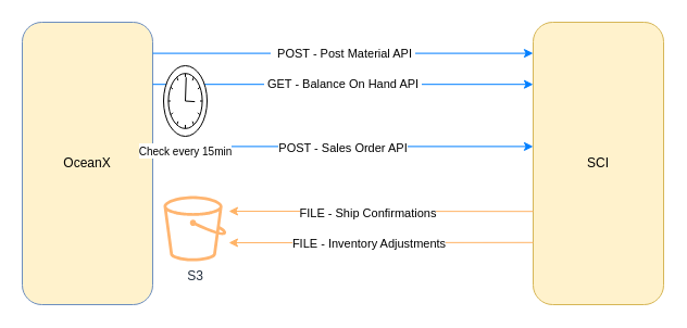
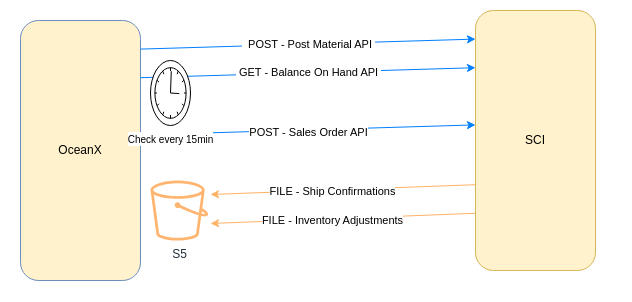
  <mxCell id="0" />
  <mxCell id="1" parent="0" />
  <mxCell id="2" value="OceanX" style="rounded=1;whiteSpace=wrap;html=1;points=[[0,0,0,0,0],[0,0.25,0,0,0],[0,0.5,0,0,0],[0,0.75,0,0,0],[0,1,0,0,0],[0.25,0,0,0,0],[0.25,1,0,0,0],[0.5,0,0,0,0],[0.5,1,0,0,0],[0.75,0,0,0,0],[0.75,1,0,0,0],[1,0,0,0,0],[1,0.11,0,0,0],[1,0.22,0,0,0],[1,0.25,0,0,0],[1,0.33,0,0,0],[1,0.44,0,0,0],[1,0.5,0,0,0],[1,0.56,0,0,0],[1,0.67,0,0,0],[1,0.75,0,0,0],[1,0.78,0,0,0],[1,0.89,0,0,0],[1,1,0,0,0]];fillColor=#fff2cc;strokeColor=#6c8ebf;" parent="1" vertex="1"><mxGeometry x="20" y="20" width="120" height="260" as="geometry" /></mxCell>
- <mxCell id="3" value="SCI" style="rounded=1;whiteSpace=wrap;html=1;points=[[0,0,0,0,0],[0,0.11,0,0,0],[0,0.22,0,0,0],[0,0.25,0,0,0],[0,0.33,0,0,0],[0,0.44,0,0,0],[0,0.5,0,0,0],[0,0.56,0,0,0],[0,0.67,0,0,0],[0,0.75,0,0,0],[0,0.78,0,0,0],[0,0.89,0,0,0],[0,1,0,0,0],[0.25,0,0,0,0],[0.25,1,0,0,0],[0.5,0,0,0,0],[0.5,1,0,0,0],[0.75,0,0,0,0],[0.75,1,0,0,0],[1,0,0,0,0],[1,0.11,0,0,0],[1,0.22,0,0,0],[1,0.25,0,0,0],[1,0.33,0,0,0],[1,0.44,0,0,0],[1,0.5,0,0,0],[1,0.56,0,0,0],[1,0.67,0,0,0],[1,0.75,0,0,0],[1,0.78,0,0,0],[1,0.89,0,0,0],[1,1,0,0,0]];fillColor=#fff2cc;strokeColor=#d6b656;" parent="1" vertex="1"><mxGeometry x="490" y="20" width="120" height="260" as="geometry" /></mxCell>
+ <mxCell id="3" value="SCI" style="rounded=1;whiteSpace=wrap;html=1;points=[[0,0,0,0,0],[0,0.11,0,0,0],[0,0.22,0,0,0],[0,0.25,0,0,0],[0,0.33,0,0,0],[0,0.44,0,0,0],[0,0.5,0,0,0],[0,0.56,0,0,0],[0,0.67,0,0,0],[0,0.75,0,0,0],[0,0.78,0,0,0],[0,0.89,0,0,0],[0,1,0,0,0],[0.25,0,0,0,0],[0.25,1,0,0,0],[0.5,0,0,0,0],[0.5,1,0,0,0],[0.75,0,0,0,0],[0.75,1,0,0,0],[1,0,0,0,0],[1,0.11,0,0,0],[1,0.22,0,0,0],[1,0.25,0,0,0],[1,0.33,0,0,0],[1,0.44,0,0,0],[1,0.5,0,0,0],[1,0.56,0,0,0],[1,0.67,0,0,0],[1,0.75,0,0,0],[1,0.78,0,0,0],[1,0.89,0,0,0],[1,1,0,0,0]];fillColor=#fff2cc;strokeColor=#d6b656;" parent="1" vertex="1"><mxGeometry x="475" y="10" width="120" height="260" as="geometry" /></mxCell>
  <mxCell id="4" value="&lt;table class=&quot;NormalTable&quot;&gt;&lt;tbody&gt;&lt;tr&gt;&lt;td width=&quot;200&quot;&gt;&lt;span class=&quot;fontstyle0&quot;&gt;&amp;nbsp;POST - Post Material API&lt;/span&gt;&lt;/td&gt;&lt;/tr&gt;&lt;/tbody&gt;&lt;/table&gt;" style="endArrow=classic;html=1;rounded=0;exitX=1;exitY=0.11;exitDx=0;exitDy=0;exitPerimeter=0;entryX=0;entryY=0.11;entryDx=0;entryDy=0;entryPerimeter=0;strokeColor=#007FFF;" parent="1" source="2" target="3" edge="1"><mxGeometry width="50" height="50" relative="1" as="geometry"><mxPoint x="330" y="50" as="sourcePoint" /><mxPoint x="380" y="0" as="targetPoint" /></mxGeometry></mxCell>
  <mxCell id="5" value="" style="endArrow=classic;html=1;rounded=0;exitX=1;exitY=0.44;exitDx=0;exitDy=0;exitPerimeter=0;entryX=0;entryY=0.44;entryDx=0;entryDy=0;entryPerimeter=0;strokeColor=#007FFF;" parent="1" source="2" target="3" edge="1"><mxGeometry width="50" height="50" relative="1" as="geometry"><mxPoint x="330" y="50" as="sourcePoint" /><mxPoint x="380" y="0" as="targetPoint" /></mxGeometry></mxCell>
  <mxCell id="6" value="POST - Sales Order API" style="edgeLabel;html=1;align=center;verticalAlign=middle;resizable=0;points=[];" parent="5" vertex="1" connectable="0"><mxGeometry x="-0.123" y="-1" relative="1" as="geometry"><mxPoint x="21" as="offset" /></mxGeometry></mxCell>
  <mxCell id="7" value="" style="endArrow=classic;html=1;rounded=0;exitX=0;exitY=0.67;exitDx=0;exitDy=0;exitPerimeter=0;strokeColor=#FFB366;" parent="1" source="3" edge="1"><mxGeometry width="50" height="50" relative="1" as="geometry"><mxPoint x="330" y="50" as="sourcePoint" /><mxPoint x="210" y="194" as="targetPoint" /></mxGeometry></mxCell>
  <mxCell id="8" value="FILE - Ship Confirmations" style="edgeLabel;html=1;align=center;verticalAlign=middle;resizable=0;points=[];" parent="7" vertex="1" connectable="0"><mxGeometry x="0.088" y="1" relative="1" as="geometry"><mxPoint as="offset" /></mxGeometry></mxCell>
  <mxCell id="9" value="&lt;table class=&quot;NormalTable&quot;&gt;&lt;tbody&gt;&lt;tr&gt;&lt;td width=&quot;200&quot;&gt;&lt;span class=&quot;fontstyle0&quot;&gt;GET - Balance On Hand API&lt;/span&gt;&lt;/td&gt;&lt;/tr&gt;&lt;/tbody&gt;&lt;/table&gt;" style="endArrow=classic;html=1;rounded=0;exitX=1;exitY=0.22;exitDx=0;exitDy=0;exitPerimeter=0;entryX=0;entryY=0.22;entryDx=0;entryDy=0;entryPerimeter=0;strokeColor=#007FFF;" parent="1" source="2" target="3" edge="1"><mxGeometry width="50" height="50" relative="1" as="geometry"><mxPoint x="160" y="-119.4" as="sourcePoint" /><mxPoint x="500" y="-119.4" as="targetPoint" /><mxPoint as="offset" /></mxGeometry></mxCell>
  <mxCell id="10" value="" style="endArrow=classic;html=1;rounded=0;exitX=0;exitY=0.78;exitDx=0;exitDy=0;exitPerimeter=0;strokeColor=#FFB366;" parent="1" source="3" edge="1"><mxGeometry width="50" height="50" relative="1" as="geometry"><mxPoint x="500" y="32.4" as="sourcePoint" /><mxPoint x="210" y="223" as="targetPoint" /></mxGeometry></mxCell>
  <mxCell id="11" value="FILE - Inventory Adjustments" style="edgeLabel;html=1;align=center;verticalAlign=middle;resizable=0;points=[];" parent="10" vertex="1" connectable="0"><mxGeometry x="0.088" y="1" relative="1" as="geometry"><mxPoint as="offset" /></mxGeometry></mxCell>
  <mxCell id="12" style="edgeStyle=orthogonalEdgeStyle;rounded=0;orthogonalLoop=1;jettySize=auto;html=1;exitX=0.5;exitY=1;exitDx=0;exitDy=0;exitPerimeter=0;" edge="1" parent="1" source="3" target="3"><mxGeometry relative="1" as="geometry" /></mxCell>
- <mxCell id="13" value="S3" style="sketch=0;outlineConnect=0;fontColor=#232F3E;gradientColor=none;fillColor=#FFB570;strokeColor=none;dashed=0;verticalLabelPosition=bottom;verticalAlign=top;align=center;html=1;fontSize=12;fontStyle=0;aspect=fixed;pointerEvents=1;shape=mxgraph.aws4.bucket;" vertex="1" parent="1"><mxGeometry x="150" y="180" width="57.7" height="60" as="geometry" /></mxCell>
+ <mxCell id="13" value="S5" style="sketch=0;outlineConnect=0;fontColor=#232F3E;gradientColor=none;fillColor=#FFB570;strokeColor=none;dashed=0;verticalLabelPosition=bottom;verticalAlign=top;align=center;html=1;fontSize=12;fontStyle=0;aspect=fixed;pointerEvents=1;shape=mxgraph.aws4.bucket;" vertex="1" parent="1"><mxGeometry x="150" y="180" width="57.7" height="60" as="geometry" /></mxCell>
  <mxCell id="14" value="&lt;font style=&quot;font-size: 10px&quot;&gt;Check every 15min&lt;/font&gt;" style="points=[[0.145,0.145,0],[0.5,0,0],[0.855,0.145,0],[1,0.5,0],[0.855,0.855,0],[0.5,1,0],[0.145,0.855,0],[0,0.5,0]];shape=mxgraph.bpmn.event;html=1;verticalLabelPosition=bottom;labelBackgroundColor=#ffffff;verticalAlign=top;align=center;perimeter=ellipsePerimeter;outlineConnect=0;aspect=fixed;outline=standard;symbol=timer;fillColor=#FFFFFF;gradientColor=none;" vertex="1" parent="1"><mxGeometry x="150" y="60" width="40" height="65" as="geometry" /></mxCell>
